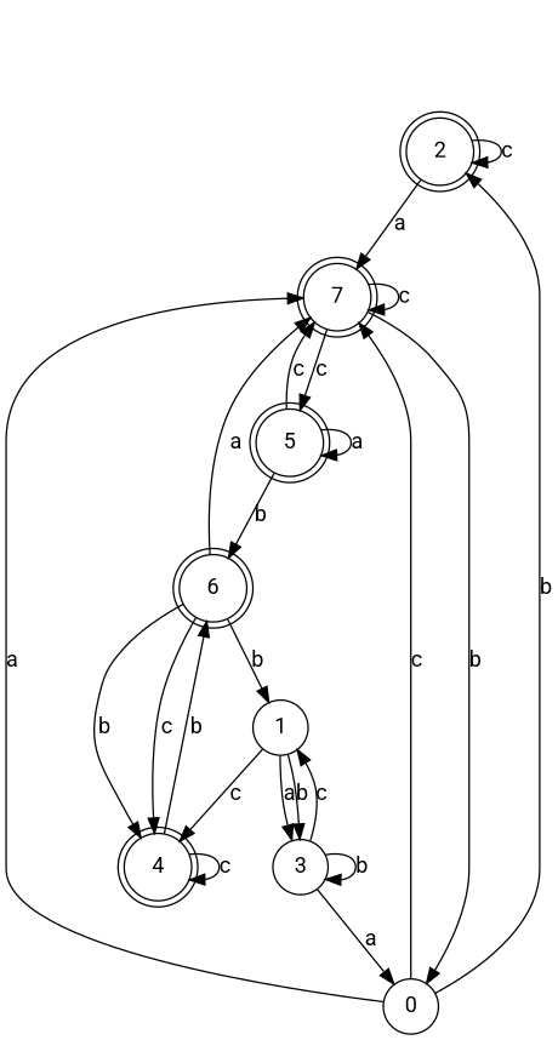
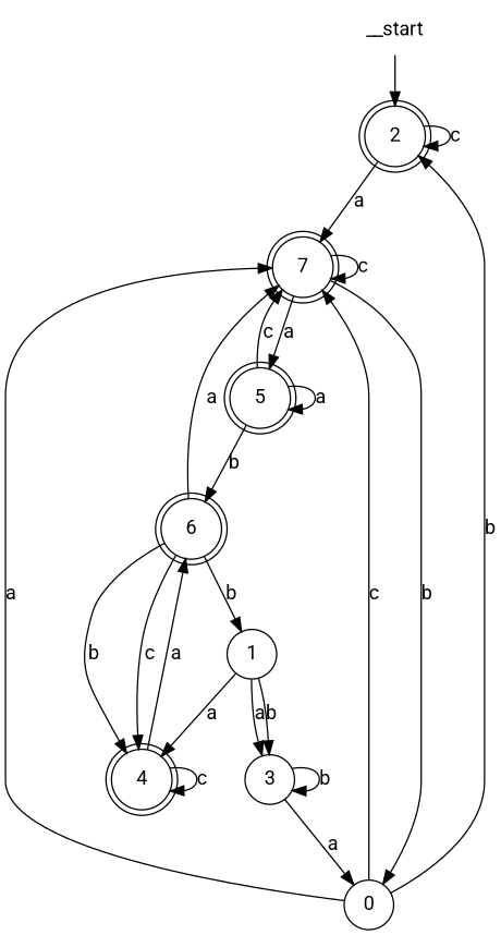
  digraph {
    fontname=Roboto
    node [fontname=Roboto shape=doublecircle]
    edge [fontname=Roboto]
+   __start [shape=none]
    n2 [label=2]
    n3 [label=7]
    n4 [label=0 shape=circle]
    n5 [label=5]
    n6 [label=1 shape=circle]
    n7 [label=3 shape=circle]
    n8 [label=4]
    n9 [label=6]
+   __start -> n2
    n2 -> n2 [label=c]
    n2 -> n3 [label=a]
    n3 -> n3 [label=c]
    n3 -> n4 [label=b]
-   n3 -> n5 [label=c]
+   n3 -> n5 [label=a]
    n4 -> n2 [label=b]
    n4 -> n3 [label=a]
    n4 -> n3 [label=c]
    n5 -> n3 [label=c]
    n5 -> n5 [label=a]
    n5 -> n9 [label=b]
    n6 -> n7 [label=a]
    n6 -> n7 [label=b]
-   n6 -> n8 [label=c]
+   n6 -> n8 [label=a]
    n7 -> n4 [label=a]
-   n7 -> n6 [label=c]
    n7 -> n7 [label=b]
    n8 -> n8 [label=c]
-   n8 -> n9 [label=b]
+   n8 -> n9 [label=a]
    n9 -> n3 [label=a]
    n9 -> n6 [label=b]
    n9 -> n8 [label=b]
    n9 -> n8 [label=c]
  }
